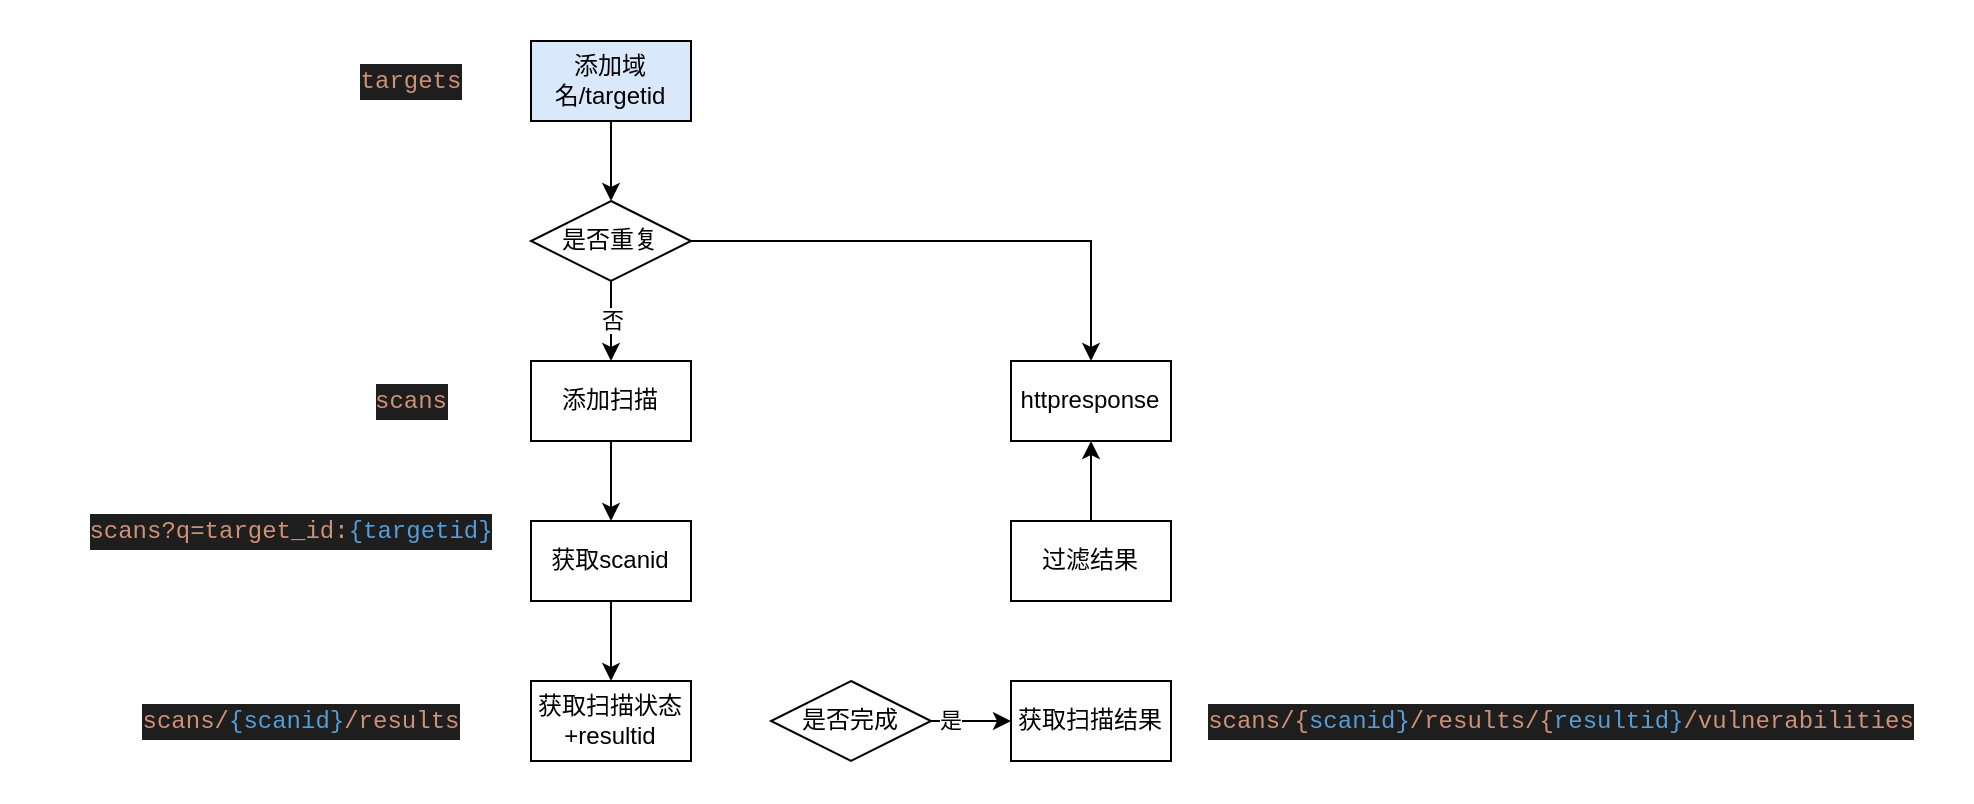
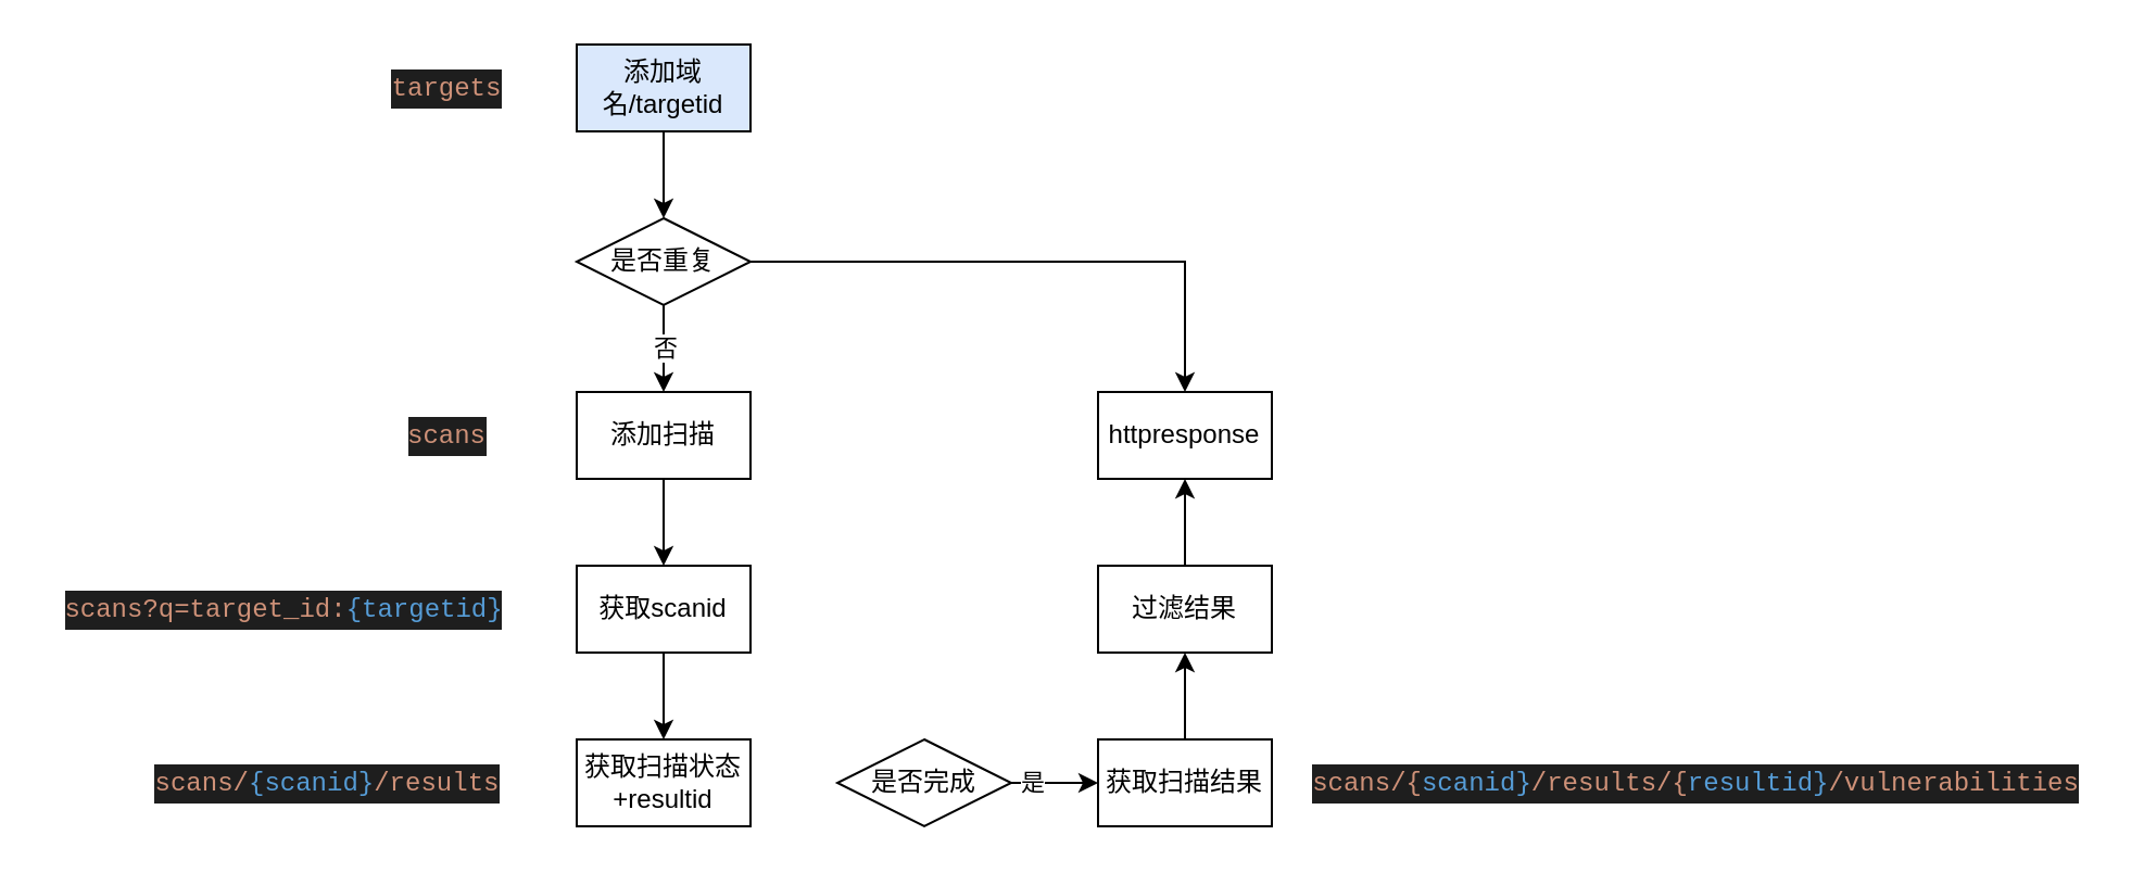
  <mxCell id="0" />
  <mxCell id="1" parent="0" />
  <mxCell id="2" style="edgeStyle=orthogonalEdgeStyle;rounded=0;orthogonalLoop=1;jettySize=auto;html=1;exitX=0.5;exitY=1;exitDx=0;exitDy=0;entryX=0.5;entryY=0;entryDx=0;entryDy=0;" edge="1" parent="1" source="3" target="8"><mxGeometry relative="1" as="geometry" /></mxCell>
  <mxCell id="3" value="添加域名/targetid" style="rounded=0;whiteSpace=wrap;html=1;fillColor=#dae8fc;" vertex="1" parent="1"><mxGeometry x="265" y="20" width="80" height="40" as="geometry" /></mxCell>
  <mxCell id="4" style="edgeStyle=orthogonalEdgeStyle;rounded=0;orthogonalLoop=1;jettySize=auto;html=1;exitX=0.5;exitY=1;exitDx=0;exitDy=0;" edge="1" parent="1" source="3" target="3"><mxGeometry relative="1" as="geometry" /></mxCell>
  <mxCell id="5" style="edgeStyle=orthogonalEdgeStyle;rounded=0;orthogonalLoop=1;jettySize=auto;html=1;exitX=0.5;exitY=1;exitDx=0;exitDy=0;entryX=0.5;entryY=0;entryDx=0;entryDy=0;" edge="1" parent="1" source="8"><mxGeometry relative="1" as="geometry"><mxPoint x="305" y="180" as="targetPoint" /></mxGeometry></mxCell>
  <mxCell id="6" value="否" style="edgeLabel;html=1;align=center;verticalAlign=middle;resizable=0;points=[];" vertex="1" connectable="0" parent="5"><mxGeometry y="1" relative="1" as="geometry"><mxPoint as="offset" /></mxGeometry></mxCell>
  <mxCell id="7" style="edgeStyle=orthogonalEdgeStyle;rounded=0;orthogonalLoop=1;jettySize=auto;html=1;exitX=1;exitY=0.5;exitDx=0;exitDy=0;entryX=0.5;entryY=0;entryDx=0;entryDy=0;" edge="1" parent="1" source="8" target="26"><mxGeometry relative="1" as="geometry" /></mxCell>
  <mxCell id="8" value="是否重复" style="rhombus;whiteSpace=wrap;html=1;" vertex="1" parent="1"><mxGeometry x="265" y="100" width="80" height="40" as="geometry" /></mxCell>
  <mxCell id="9" value="" style="edgeStyle=orthogonalEdgeStyle;rounded=0;orthogonalLoop=1;jettySize=auto;html=1;" edge="1" parent="1" source="10" target="12"><mxGeometry relative="1" as="geometry" /></mxCell>
  <mxCell id="10" value="添加扫描" style="rounded=0;whiteSpace=wrap;html=1;" vertex="1" parent="1"><mxGeometry x="265" y="180" width="80" height="40" as="geometry" /></mxCell>
  <mxCell id="11" value="" style="edgeStyle=orthogonalEdgeStyle;rounded=0;orthogonalLoop=1;jettySize=auto;html=1;" edge="1" parent="1" source="12" target="15"><mxGeometry relative="1" as="geometry" /></mxCell>
  <mxCell id="12" value="获取scanid" style="rounded=0;whiteSpace=wrap;html=1;" vertex="1" parent="1"><mxGeometry x="265" y="260" width="80" height="40" as="geometry" /></mxCell>
  <mxCell id="13" value="" style="edgeStyle=orthogonalEdgeStyle;rounded=0;orthogonalLoop=1;jettySize=auto;html=1;" edge="1" parent="1" source="14" target="26"><mxGeometry relative="1" as="geometry" /></mxCell>
  <mxCell id="14" value="过滤结果" style="rounded=0;whiteSpace=wrap;html=1;" vertex="1" parent="1"><mxGeometry x="505" y="260" width="80" height="40" as="geometry" /></mxCell>
  <mxCell id="15" value="获取扫描状态+resultid" style="rounded=0;whiteSpace=wrap;html=1;" vertex="1" parent="1"><mxGeometry x="265" y="340" width="80" height="40" as="geometry" /></mxCell>
  <mxCell id="16" value="&lt;div style=&quot;color: rgb(212 , 212 , 212) ; background-color: rgb(30 , 30 , 30) ; font-family: &amp;#34;menlo&amp;#34; , &amp;#34;monaco&amp;#34; , &amp;#34;courier new&amp;#34; , monospace ; line-height: 18px&quot;&gt;&lt;span style=&quot;color: #ce9178&quot;&gt;scans/&lt;/span&gt;&lt;span style=&quot;color: #569cd6&quot;&gt;{scanid}&lt;/span&gt;&lt;span style=&quot;color: #ce9178&quot;&gt;/results&lt;/span&gt;&lt;/div&gt;" style="text;html=1;align=center;verticalAlign=middle;resizable=0;points=[];autosize=1;" vertex="1" parent="1"><mxGeometry x="65" y="350" width="170" height="20" as="geometry" /></mxCell>
- <mxCell id="17" value="&lt;div style=&quot;color: rgb(212 , 212 , 212) ; background-color: rgb(30 , 30 , 30) ; font-family: &amp;#34;menlo&amp;#34; , &amp;#34;monaco&amp;#34; , &amp;#34;courier new&amp;#34; , monospace ; line-height: 18px&quot;&gt;&lt;span style=&quot;color: #ce9178&quot;&gt;scans?q=target_id:&lt;/span&gt;&lt;span style=&quot;color: #569cd6&quot;&gt;{targetid}&lt;/span&gt;&lt;/div&gt;" style="text;html=1;align=center;verticalAlign=middle;resizable=0;points=[];autosize=1;" vertex="1" parent="1"><mxGeometry x="35" y="255" width="220" height="20" as="geometry" /></mxCell>
+ <mxCell id="17" value="&lt;div style=&quot;color: rgb(212 , 212 , 212) ; background-color: rgb(30 , 30 , 30) ; font-family: &amp;#34;menlo&amp;#34; , &amp;#34;monaco&amp;#34; , &amp;#34;courier new&amp;#34; , monospace ; line-height: 18px&quot;&gt;&lt;span style=&quot;color: #ce9178&quot;&gt;scans?q=target_id:&lt;/span&gt;&lt;span style=&quot;color: #569cd6&quot;&gt;{targetid}&lt;/span&gt;&lt;/div&gt;" style="text;html=1;align=center;verticalAlign=middle;resizable=0;points=[];autosize=1;" vertex="1" parent="1"><mxGeometry x="20" y="270" width="220" height="20" as="geometry" /></mxCell>
  <mxCell id="18" value="&lt;div style=&quot;color: rgb(212 , 212 , 212) ; background-color: rgb(30 , 30 , 30) ; font-family: &amp;#34;menlo&amp;#34; , &amp;#34;monaco&amp;#34; , &amp;#34;courier new&amp;#34; , monospace ; line-height: 18px&quot;&gt;&lt;span style=&quot;color: #ce9178&quot;&gt;scans&lt;/span&gt;&lt;/div&gt;" style="text;html=1;align=center;verticalAlign=middle;resizable=0;points=[];autosize=1;" vertex="1" parent="1"><mxGeometry x="180" y="190" width="50" height="20" as="geometry" /></mxCell>
  <mxCell id="19" value="" style="edgeStyle=orthogonalEdgeStyle;rounded=0;orthogonalLoop=1;jettySize=auto;html=1;" edge="1" parent="1" source="21" target="23"><mxGeometry relative="1" as="geometry" /></mxCell>
  <mxCell id="20" value="是" style="edgeLabel;html=1;align=center;verticalAlign=middle;resizable=0;points=[];" vertex="1" connectable="0" parent="19"><mxGeometry x="-0.55" y="1" relative="1" as="geometry"><mxPoint as="offset" /></mxGeometry></mxCell>
  <mxCell id="21" value="是否完成" style="rhombus;whiteSpace=wrap;html=1;" vertex="1" parent="1"><mxGeometry x="385" y="340" width="80" height="40" as="geometry" /></mxCell>
+ <mxCell id="22" value="" style="edgeStyle=orthogonalEdgeStyle;rounded=0;orthogonalLoop=1;jettySize=auto;html=1;" edge="1" parent="1" source="23" target="14"><mxGeometry relative="1" as="geometry" /></mxCell>
  <mxCell id="23" value="获取扫描结果" style="rounded=0;whiteSpace=wrap;html=1;" vertex="1" parent="1"><mxGeometry x="505" y="340" width="80" height="40" as="geometry" /></mxCell>
  <mxCell id="24" value="&lt;div style=&quot;background-color: rgb(30 , 30 , 30) ; font-family: &amp;#34;menlo&amp;#34; , &amp;#34;monaco&amp;#34; , &amp;#34;courier new&amp;#34; , monospace ; line-height: 18px&quot;&gt;&lt;span style=&quot;color: rgb(206 , 145 , 120)&quot;&gt;scans/{&lt;/span&gt;&lt;font color=&quot;#569cd6&quot;&gt;scanid}&lt;/font&gt;&lt;span style=&quot;color: rgb(206 , 145 , 120)&quot;&gt;/results/{&lt;/span&gt;&lt;font color=&quot;#569cd6&quot;&gt;resultid}&lt;/font&gt;&lt;span style=&quot;color: rgb(206 , 145 , 120)&quot;&gt;/vulnerabilities&lt;/span&gt;&lt;/div&gt;" style="text;html=1;align=center;verticalAlign=middle;resizable=0;points=[];autosize=1;" vertex="1" parent="1"><mxGeometry x="595" y="350" width="370" height="20" as="geometry" /></mxCell>
  <mxCell id="25" value="&lt;div style=&quot;color: rgb(212 , 212 , 212) ; background-color: rgb(30 , 30 , 30) ; font-family: &amp;#34;menlo&amp;#34; , &amp;#34;monaco&amp;#34; , &amp;#34;courier new&amp;#34; , monospace ; line-height: 18px&quot;&gt;&lt;span style=&quot;color: #ce9178&quot;&gt;targets&lt;/span&gt;&lt;/div&gt;" style="text;html=1;align=center;verticalAlign=middle;resizable=0;points=[];autosize=1;" vertex="1" parent="1"><mxGeometry x="170" y="30" width="70" height="20" as="geometry" /></mxCell>
  <mxCell id="26" value="httpresponse" style="rounded=0;whiteSpace=wrap;html=1;" vertex="1" parent="1"><mxGeometry x="505" y="180" width="80" height="40" as="geometry" /></mxCell>
